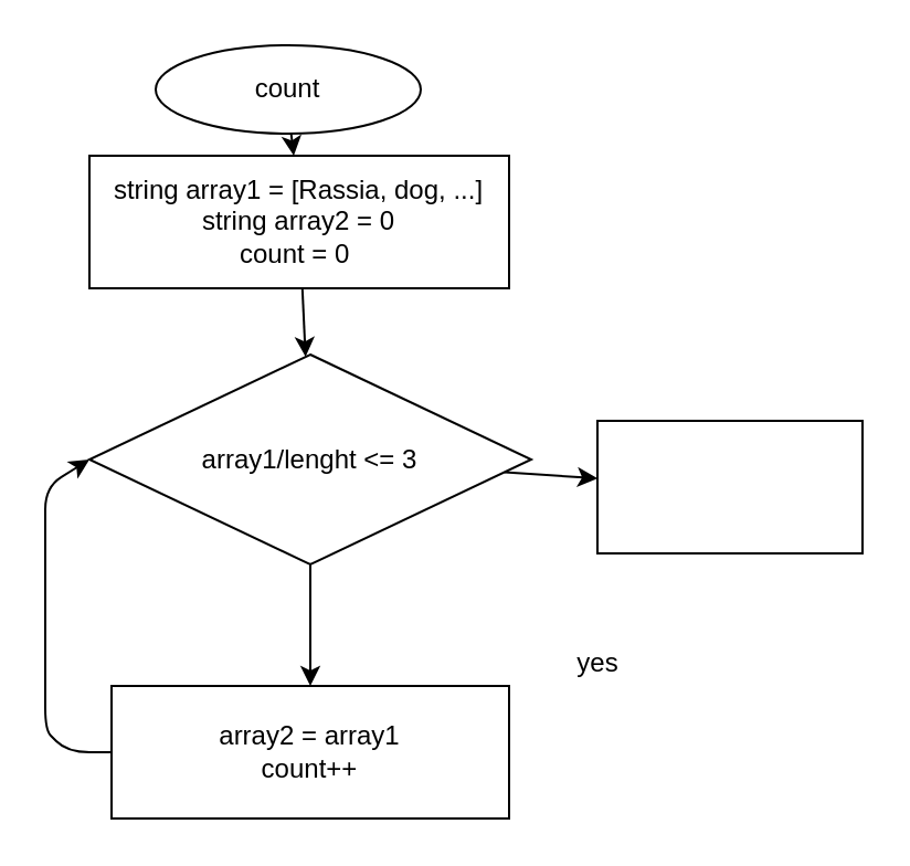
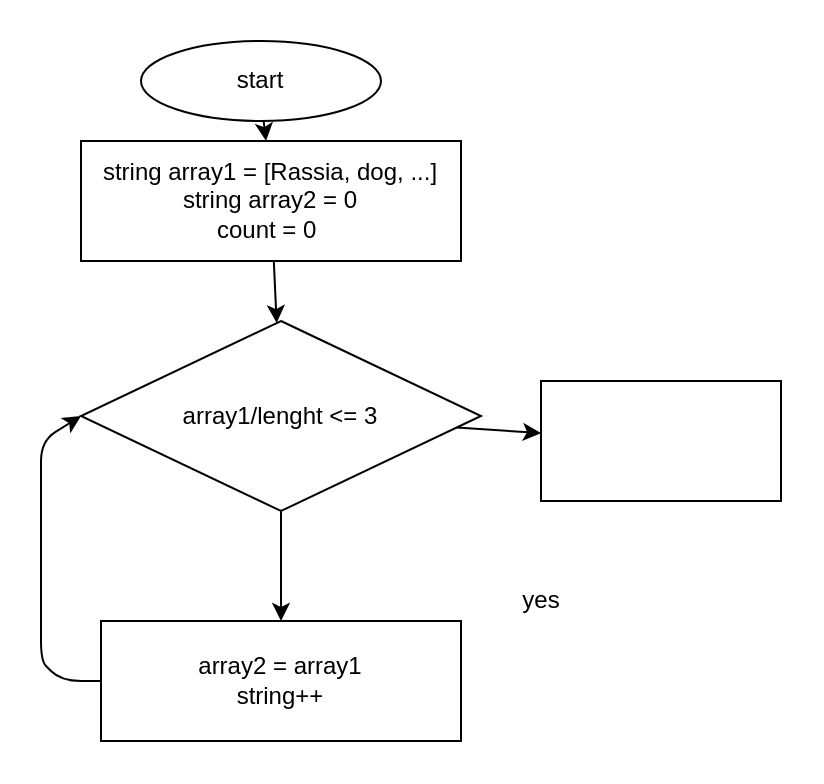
  <mxCell id="0" />
  <mxCell id="1" parent="0" />
  <mxCell id="2" value="" style="edgeStyle=none;html=1;" edge="1" parent="1" source="3" target="5"><mxGeometry relative="1" as="geometry" /></mxCell>
- <mxCell id="3" value="count" style="ellipse;whiteSpace=wrap;html=1;" vertex="1" parent="1"><mxGeometry x="70" y="20" width="120" height="40" as="geometry" /></mxCell>
+ <mxCell id="3" value="start" style="ellipse;whiteSpace=wrap;html=1;" vertex="1" parent="1"><mxGeometry x="70" y="20" width="120" height="40" as="geometry" /></mxCell>
  <mxCell id="4" value="" style="edgeStyle=none;html=1;" edge="1" parent="1" source="5" target="8"><mxGeometry relative="1" as="geometry" /></mxCell>
  <mxCell id="5" value="string array1 = [Rassia, dog, ...]&lt;br&gt;string array2 = 0&lt;br&gt;count = 0&amp;nbsp;" style="whiteSpace=wrap;html=1;" vertex="1" parent="1"><mxGeometry x="40" y="70" width="190" height="60" as="geometry" /></mxCell>
  <mxCell id="6" value="" style="edgeStyle=none;html=1;" edge="1" parent="1" source="8" target="10"><mxGeometry relative="1" as="geometry" /></mxCell>
  <mxCell id="7" value="" style="edgeStyle=none;html=1;" edge="1" parent="1" source="8" target="12"><mxGeometry relative="1" as="geometry" /></mxCell>
  <mxCell id="8" value="array1/lenght &amp;lt;= 3" style="rhombus;whiteSpace=wrap;html=1;" vertex="1" parent="1"><mxGeometry x="40" y="160" width="200" height="95" as="geometry" /></mxCell>
  <mxCell id="9" style="edgeStyle=none;html=1;entryX=0;entryY=0.5;entryDx=0;entryDy=0;" edge="1" parent="1" source="10" target="8"><mxGeometry relative="1" as="geometry"><Array as="points"><mxPoint x="30" y="340" /><mxPoint x="20" y="330" /><mxPoint x="20" y="270" /><mxPoint x="20" y="220" /></Array></mxGeometry></mxCell>
- <mxCell id="10" value="array2 = array1&lt;br&gt;count++" style="whiteSpace=wrap;html=1;" vertex="1" parent="1"><mxGeometry x="50" y="310" width="180" height="60" as="geometry" /></mxCell>
+ <mxCell id="10" value="array2 = array1&lt;br&gt;string++" style="whiteSpace=wrap;html=1;" vertex="1" parent="1"><mxGeometry x="50" y="310" width="180" height="60" as="geometry" /></mxCell>
  <mxCell id="11" value="yes" style="text;html=1;align=center;verticalAlign=middle;resizable=0;points=[];autosize=1;strokeColor=none;fillColor=none;" vertex="1" parent="1"><mxGeometry x="255" y="290" width="30" height="20" as="geometry" /></mxCell>
  <mxCell id="12" value="" style="whiteSpace=wrap;html=1;" vertex="1" parent="1"><mxGeometry x="270" y="190" width="120" height="60" as="geometry" /></mxCell>
